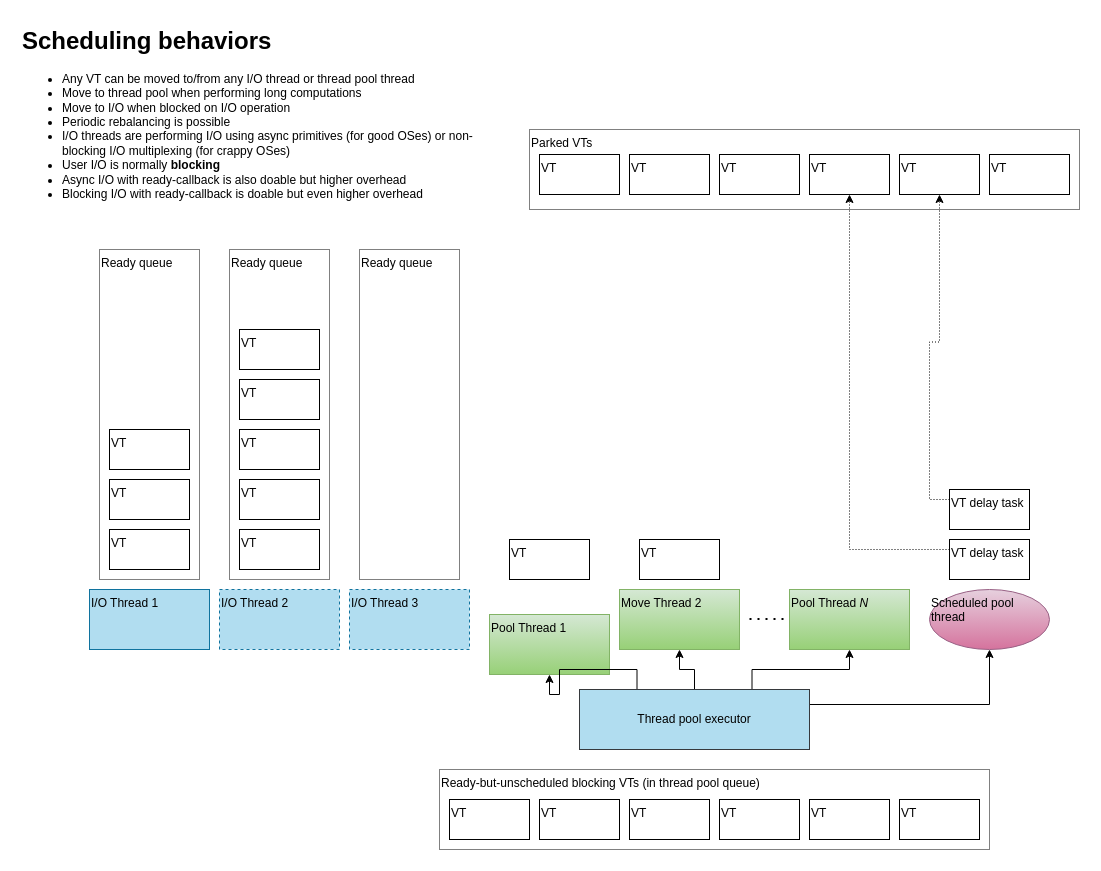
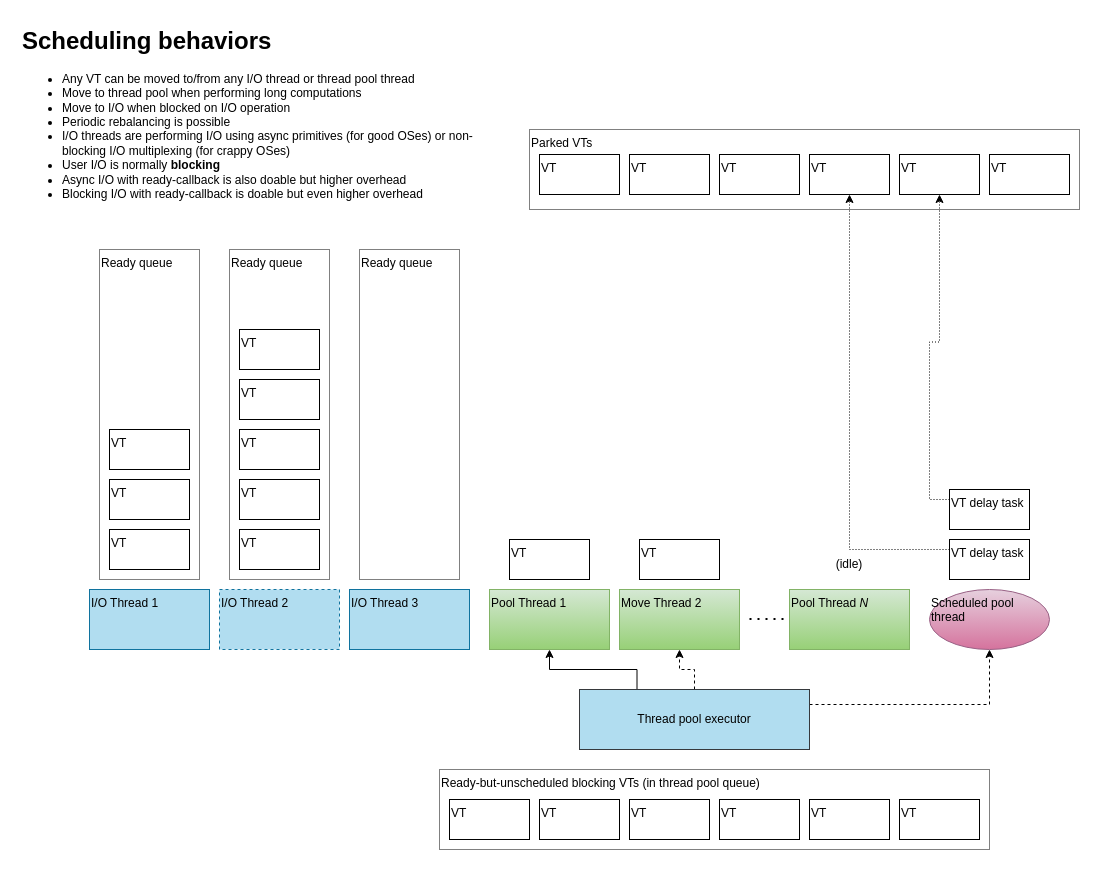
  <mxCell id="0" />
  <mxCell id="1" parent="0" />
  <mxCell id="2" value="Ready-but-unscheduled blocking VTs (in thread pool queue)" style="rounded=0;whiteSpace=wrap;html=1;fillColor=none;align=left;verticalAlign=top;dashed=1;dashPattern=1 1;" vertex="1" parent="1"><mxGeometry x="439" y="769" width="550" height="80" as="geometry" /></mxCell>
  <mxCell id="3" value="VT" style="rounded=0;whiteSpace=wrap;html=1;fillColor=none;align=left;verticalAlign=top;" vertex="1" parent="1"><mxGeometry x="109" y="429" width="80" height="40" as="geometry" /></mxCell>
  <mxCell id="4" value="VT" style="rounded=0;whiteSpace=wrap;html=1;fillColor=none;align=left;verticalAlign=top;" vertex="1" parent="1"><mxGeometry x="109" y="479" width="80" height="40" as="geometry" /></mxCell>
  <mxCell id="5" value="VT" style="rounded=0;whiteSpace=wrap;html=1;fillColor=none;align=left;verticalAlign=top;" vertex="1" parent="1"><mxGeometry x="109" y="529" width="80" height="40" as="geometry" /></mxCell>
  <mxCell id="6" value="I/O Thread 1" style="rounded=0;whiteSpace=wrap;html=1;align=left;verticalAlign=top;fillColor=#b1ddf0;strokeColor=#10739e;" vertex="1" parent="1"><mxGeometry x="89" y="589" width="120" height="60" as="geometry" /></mxCell>
  <mxCell id="7" value="I/O Thread 2" style="rounded=0;whiteSpace=wrap;html=1;align=left;verticalAlign=top;fillColor=#b1ddf0;strokeColor=#10739e;dashed=1;" vertex="1" parent="1"><mxGeometry x="219" y="589" width="120" height="60" as="geometry" /></mxCell>
- <mxCell id="8" value="I/O Thread 3" style="rounded=0;whiteSpace=wrap;html=1;align=left;verticalAlign=top;fillColor=#b1ddf0;strokeColor=#10739e;dashed=1;" vertex="1" parent="1"><mxGeometry x="349" y="589" width="120" height="60" as="geometry" /></mxCell>
- <mxCell id="9" value="Pool Thread 1" style="rounded=0;whiteSpace=wrap;html=1;fillColor=#d5e8d4;gradientColor=#97d077;strokeColor=#82b366;align=left;verticalAlign=top;" vertex="1" parent="1"><mxGeometry x="489" y="614" width="120" height="60" as="geometry" /></mxCell>
+ <mxCell id="8" value="I/O Thread 3" style="rounded=0;whiteSpace=wrap;html=1;align=left;verticalAlign=top;fillColor=#b1ddf0;strokeColor=#10739e;" vertex="1" parent="1"><mxGeometry x="349" y="589" width="120" height="60" as="geometry" /></mxCell>
+ <mxCell id="9" value="Pool Thread 1" style="rounded=0;whiteSpace=wrap;html=1;fillColor=#d5e8d4;gradientColor=#97d077;strokeColor=#82b366;align=left;verticalAlign=top;" vertex="1" parent="1"><mxGeometry x="489" y="589" width="120" height="60" as="geometry" /></mxCell>
  <mxCell id="10" value="Move Thread 2" style="rounded=0;whiteSpace=wrap;html=1;fillColor=#d5e8d4;gradientColor=#97d077;strokeColor=#82b366;align=left;verticalAlign=top;" vertex="1" parent="1"><mxGeometry x="619" y="589" width="120" height="60" as="geometry" /></mxCell>
  <mxCell id="11" value="Pool Thread &lt;i&gt;N&lt;/i&gt;" style="rounded=0;whiteSpace=wrap;html=1;fillColor=#d5e8d4;gradientColor=#97d077;strokeColor=#82b366;align=left;verticalAlign=top;" vertex="1" parent="1"><mxGeometry x="789" y="589" width="120" height="60" as="geometry" /></mxCell>
  <mxCell id="12" value="" style="endArrow=none;dashed=1;html=1;dashPattern=1 3;strokeWidth=2;rounded=0;" edge="1" parent="1"><mxGeometry width="50" height="50" relative="1" as="geometry"><mxPoint x="749" y="618.5" as="sourcePoint" /><mxPoint x="789" y="618.5" as="targetPoint" /></mxGeometry></mxCell>
  <mxCell id="13" value="VT" style="rounded=0;whiteSpace=wrap;html=1;fillColor=none;align=left;verticalAlign=top;" vertex="1" parent="1"><mxGeometry x="239" y="529" width="80" height="40" as="geometry" /></mxCell>
  <mxCell id="14" value="VT" style="rounded=0;whiteSpace=wrap;html=1;fillColor=none;align=left;verticalAlign=top;" vertex="1" parent="1"><mxGeometry x="239" y="479" width="80" height="40" as="geometry" /></mxCell>
  <mxCell id="15" value="VT" style="rounded=0;whiteSpace=wrap;html=1;fillColor=none;align=left;verticalAlign=top;" vertex="1" parent="1"><mxGeometry x="239" y="429" width="80" height="40" as="geometry" /></mxCell>
  <mxCell id="16" value="VT" style="rounded=0;whiteSpace=wrap;html=1;fillColor=none;align=left;verticalAlign=top;" vertex="1" parent="1"><mxGeometry x="239" y="379" width="80" height="40" as="geometry" /></mxCell>
  <mxCell id="17" value="VT" style="rounded=0;whiteSpace=wrap;html=1;fillColor=none;align=left;verticalAlign=top;" vertex="1" parent="1"><mxGeometry x="239" y="329" width="80" height="40" as="geometry" /></mxCell>
  <mxCell id="18" value="VT" style="rounded=0;whiteSpace=wrap;html=1;fillColor=none;align=left;verticalAlign=top;" vertex="1" parent="1"><mxGeometry x="509" y="539" width="80" height="40" as="geometry" /></mxCell>
  <mxCell id="19" value="VT" style="rounded=0;whiteSpace=wrap;html=1;fillColor=none;align=left;verticalAlign=top;" vertex="1" parent="1"><mxGeometry x="639" y="539" width="80" height="40" as="geometry" /></mxCell>
+ <mxCell id="20" value="(idle)" style="text;html=1;align=center;verticalAlign=middle;whiteSpace=wrap;rounded=0;" vertex="1" parent="1"><mxGeometry x="819" y="549" width="60" height="30" as="geometry" /></mxCell>
  <mxCell id="21" style="edgeStyle=orthogonalEdgeStyle;rounded=0;orthogonalLoop=1;jettySize=auto;html=1;exitX=0.25;exitY=0;exitDx=0;exitDy=0;entryX=0.5;entryY=1;entryDx=0;entryDy=0;" edge="1" parent="1" source="25" target="9"><mxGeometry relative="1" as="geometry" /></mxCell>
- <mxCell id="22" style="edgeStyle=orthogonalEdgeStyle;rounded=0;orthogonalLoop=1;jettySize=auto;html=1;exitX=0.5;exitY=0;exitDx=0;exitDy=0;entryX=0.5;entryY=1;entryDx=0;entryDy=0;" edge="1" parent="1" source="25" target="10"><mxGeometry relative="1" as="geometry" /></mxCell>
- <mxCell id="23" style="edgeStyle=orthogonalEdgeStyle;rounded=0;orthogonalLoop=1;jettySize=auto;html=1;exitX=0.75;exitY=0;exitDx=0;exitDy=0;entryX=0.5;entryY=1;entryDx=0;entryDy=0;" edge="1" parent="1" source="25" target="11"><mxGeometry relative="1" as="geometry" /></mxCell>
- <mxCell id="24" style="edgeStyle=orthogonalEdgeStyle;rounded=0;orthogonalLoop=1;jettySize=auto;html=1;exitX=1;exitY=0.25;exitDx=0;exitDy=0;entryX=0.5;entryY=1;entryDx=0;entryDy=0;" edge="1" parent="1" source="25" target="43"><mxGeometry relative="1" as="geometry" /></mxCell>
+ <mxCell id="22" style="edgeStyle=orthogonalEdgeStyle;rounded=0;orthogonalLoop=1;jettySize=auto;html=1;exitX=0.5;exitY=0;exitDx=0;exitDy=0;entryX=0.5;entryY=1;entryDx=0;entryDy=0;dashed=1;" edge="1" parent="1" source="25" target="10"><mxGeometry relative="1" as="geometry" /></mxCell>
+ <mxCell id="24" style="edgeStyle=orthogonalEdgeStyle;rounded=0;orthogonalLoop=1;jettySize=auto;html=1;exitX=1;exitY=0.25;exitDx=0;exitDy=0;entryX=0.5;entryY=1;entryDx=0;entryDy=0;dashed=1;" edge="1" parent="1" source="25" target="43"><mxGeometry relative="1" as="geometry" /></mxCell>
  <mxCell id="25" value="Thread pool executor" style="rounded=0;whiteSpace=wrap;html=1;fillColor=#b1ddf0;strokeColor=#36393d;" vertex="1" parent="1"><mxGeometry x="579" y="689" width="230" height="60" as="geometry" /></mxCell>
  <mxCell id="26" value="VT" style="rounded=0;whiteSpace=wrap;html=1;fillColor=none;align=left;verticalAlign=top;" vertex="1" parent="1"><mxGeometry x="539" y="154" width="80" height="40" as="geometry" /></mxCell>
  <mxCell id="27" value="Parked VTs" style="rounded=0;whiteSpace=wrap;html=1;fillColor=none;align=left;verticalAlign=top;dashed=1;dashPattern=1 1;" vertex="1" parent="1"><mxGeometry x="529" y="129" width="550" height="80" as="geometry" /></mxCell>
  <mxCell id="28" value="VT" style="rounded=0;whiteSpace=wrap;html=1;fillColor=none;align=left;verticalAlign=top;" vertex="1" parent="1"><mxGeometry x="629" y="154" width="80" height="40" as="geometry" /></mxCell>
  <mxCell id="29" value="VT" style="rounded=0;whiteSpace=wrap;html=1;fillColor=none;align=left;verticalAlign=top;" vertex="1" parent="1"><mxGeometry x="719" y="154" width="80" height="40" as="geometry" /></mxCell>
  <mxCell id="30" value="VT" style="rounded=0;whiteSpace=wrap;html=1;fillColor=none;align=left;verticalAlign=top;" vertex="1" parent="1"><mxGeometry x="809" y="154" width="80" height="40" as="geometry" /></mxCell>
  <mxCell id="31" value="VT" style="rounded=0;whiteSpace=wrap;html=1;fillColor=none;align=left;verticalAlign=top;" vertex="1" parent="1"><mxGeometry x="899" y="154" width="80" height="40" as="geometry" /></mxCell>
  <mxCell id="32" value="VT" style="rounded=0;whiteSpace=wrap;html=1;fillColor=none;align=left;verticalAlign=top;" vertex="1" parent="1"><mxGeometry x="989" y="154" width="80" height="40" as="geometry" /></mxCell>
  <mxCell id="33" value="VT" style="rounded=0;whiteSpace=wrap;html=1;fillColor=none;align=left;verticalAlign=top;" vertex="1" parent="1"><mxGeometry x="449" y="799" width="80" height="40" as="geometry" /></mxCell>
  <mxCell id="34" value="VT" style="rounded=0;whiteSpace=wrap;html=1;fillColor=none;align=left;verticalAlign=top;" vertex="1" parent="1"><mxGeometry x="539" y="799" width="80" height="40" as="geometry" /></mxCell>
  <mxCell id="35" value="VT" style="rounded=0;whiteSpace=wrap;html=1;fillColor=none;align=left;verticalAlign=top;" vertex="1" parent="1"><mxGeometry x="629" y="799" width="80" height="40" as="geometry" /></mxCell>
  <mxCell id="36" value="VT" style="rounded=0;whiteSpace=wrap;html=1;fillColor=none;align=left;verticalAlign=top;" vertex="1" parent="1"><mxGeometry x="719" y="799" width="80" height="40" as="geometry" /></mxCell>
  <mxCell id="37" value="VT" style="rounded=0;whiteSpace=wrap;html=1;fillColor=none;align=left;verticalAlign=top;" vertex="1" parent="1"><mxGeometry x="809" y="799" width="80" height="40" as="geometry" /></mxCell>
  <mxCell id="38" value="VT" style="rounded=0;whiteSpace=wrap;html=1;fillColor=none;align=left;verticalAlign=top;" vertex="1" parent="1"><mxGeometry x="899" y="799" width="80" height="40" as="geometry" /></mxCell>
  <mxCell id="39" value="Ready queue" style="rounded=0;whiteSpace=wrap;html=1;fillColor=none;align=left;verticalAlign=top;dashed=1;dashPattern=1 1;" vertex="1" parent="1"><mxGeometry x="99" y="249" width="100" height="330" as="geometry" /></mxCell>
  <mxCell id="40" value="Ready queue" style="rounded=0;whiteSpace=wrap;html=1;fillColor=none;align=left;verticalAlign=top;dashed=1;dashPattern=1 1;" vertex="1" parent="1"><mxGeometry x="229" y="249" width="100" height="330" as="geometry" /></mxCell>
  <mxCell id="41" value="Ready queue" style="rounded=0;whiteSpace=wrap;html=1;fillColor=none;align=left;verticalAlign=top;dashed=1;dashPattern=1 1;" vertex="1" parent="1"><mxGeometry x="359" y="249" width="100" height="330" as="geometry" /></mxCell>
  <mxCell id="42" value="&lt;h1 style=&quot;margin-top: 0px;&quot;&gt;Scheduling behaviors&lt;/h1&gt;&lt;div&gt;&lt;ul&gt;&lt;li&gt;Any VT can be moved to/from any I/O thread or thread pool thread&lt;/li&gt;&lt;li&gt;Move to thread pool when performing long computations&lt;/li&gt;&lt;li&gt;Move to I/O when blocked on I/O operation&lt;/li&gt;&lt;li&gt;Periodic rebalancing is possible&lt;/li&gt;&lt;li&gt;I/O threads are performing I/O using async primitives (for good OSes) or non-blocking I/O multiplexing (for crappy OSes)&lt;/li&gt;&lt;li&gt;User I/O is normally &lt;b&gt;blocking&lt;/b&gt;&lt;/li&gt;&lt;li&gt;Async I/O with ready-callback is also doable but higher overhead&lt;/li&gt;&lt;li&gt;Blocking I/O with ready-callback is doable but even higher overhead&lt;/li&gt;&lt;/ul&gt;&lt;/div&gt;" style="text;html=1;whiteSpace=wrap;overflow=hidden;rounded=0;" vertex="1" parent="1"><mxGeometry x="20" y="20" width="490" height="210" as="geometry" /></mxCell>
  <mxCell id="43" value="Scheduled pool thread" style="ellipse;whiteSpace=wrap;html=1;fillColor=#e6d0de;gradientColor=#d5739d;strokeColor=#996185;align=left;verticalAlign=top;" vertex="1" parent="1"><mxGeometry x="929" y="589" width="120" height="60" as="geometry" /></mxCell>
  <mxCell id="44" style="edgeStyle=orthogonalEdgeStyle;rounded=0;orthogonalLoop=1;jettySize=auto;html=1;exitX=0;exitY=0.25;exitDx=0;exitDy=0;entryX=0.5;entryY=1;entryDx=0;entryDy=0;dashed=1;dashPattern=1 2;" edge="1" parent="1" source="45" target="30"><mxGeometry relative="1" as="geometry" /></mxCell>
  <mxCell id="45" value="VT delay task" style="rounded=0;whiteSpace=wrap;html=1;fillColor=none;align=left;verticalAlign=top;" vertex="1" parent="1"><mxGeometry x="949" y="539" width="80" height="40" as="geometry" /></mxCell>
  <mxCell id="46" style="edgeStyle=orthogonalEdgeStyle;rounded=0;orthogonalLoop=1;jettySize=auto;html=1;exitX=0;exitY=0.25;exitDx=0;exitDy=0;entryX=0.5;entryY=1;entryDx=0;entryDy=0;dashed=1;dashPattern=1 2;" edge="1" parent="1" source="47" target="31"><mxGeometry relative="1" as="geometry" /></mxCell>
  <mxCell id="47" value="VT delay task" style="rounded=0;whiteSpace=wrap;html=1;fillColor=none;align=left;verticalAlign=top;" vertex="1" parent="1"><mxGeometry x="949" y="489" width="80" height="40" as="geometry" /></mxCell>
